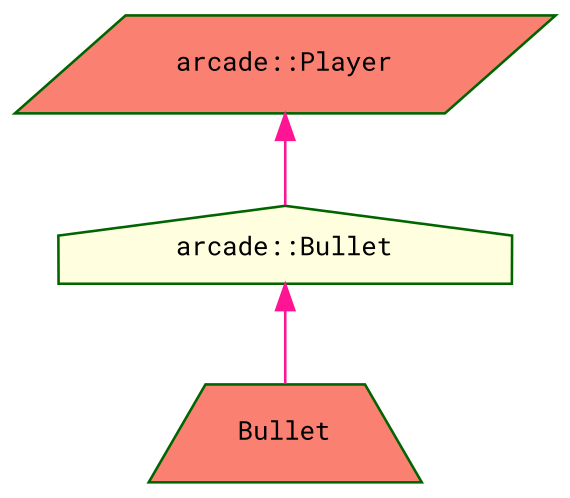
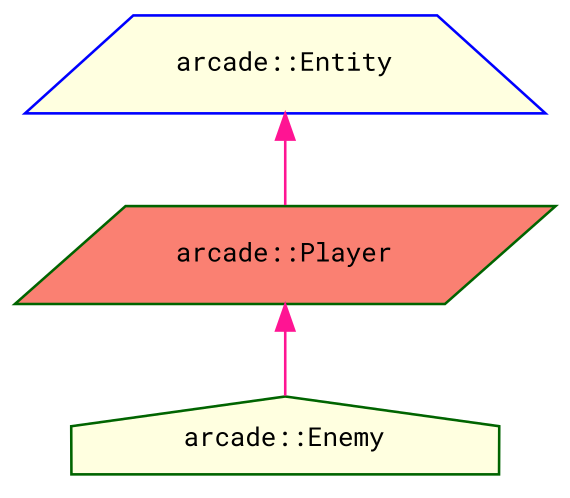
  digraph {
    fontname="Roboto Mono"
    rankdir=TB
    node [color=darkgreen fillcolor=lightyellow fontname="Roboto Mono" fontsize=10 shape=trapezium style=filled]
    edge [color=deeppink dir=back fontname="Roboto Mono" fontsize=10 labelfontname=Helvetica labelfontsize=10 style=solid]
+   n1 [color=blue height=0.2 label="arcade::Entity" width=0.4]
    n2 [fillcolor=salmon height=0.2 label="arcade::Player" shape=parallelogram width=0.4]
-   n3 [height=0.2 label="arcade::Bullet" shape=house width=0.4]
-   n4 [fillcolor=salmon height=0.2 label=Bullet width=0.4]
+   n3 [height=0.2 label="arcade::Enemy" shape=house width=0.4]
+   n1 -> n2
    n2 -> n3
-   n3 -> n4
  }
